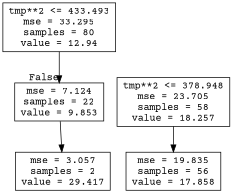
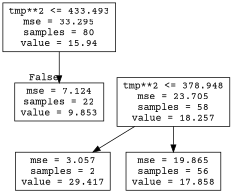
  digraph {
    fontname="Courier Prime"
    node [fontname="Courier Prime" shape=box]
    edge [fontname="Courier Prime"]
-   n1 [label="tmp**2 <= 433.493\nmse = 33.295\nsamples = 80\nvalue = 12.94"]
+   n1 [label="tmp**2 <= 433.493\nmse = 33.295\nsamples = 80\nvalue = 15.94"]
    n2 [label="mse = 7.124\nsamples = 22\nvalue = 9.853"]
    n3 [label="tmp**2 <= 378.948\nmse = 23.705\nsamples = 58\nvalue = 18.257"]
-   n4 [label="mse = 19.835\nsamples = 56\nvalue = 17.858"]
+   n4 [label="mse = 19.865\nsamples = 56\nvalue = 17.858"]
    n5 [label="mse = 3.057\nsamples = 2\nvalue = 29.417"]
    n1 -> n2 [headlabel=False labelangle=-45 labeldistance=2.5]
    n3 -> n4
-   n2 -> n5
+   n3 -> n5
  }
